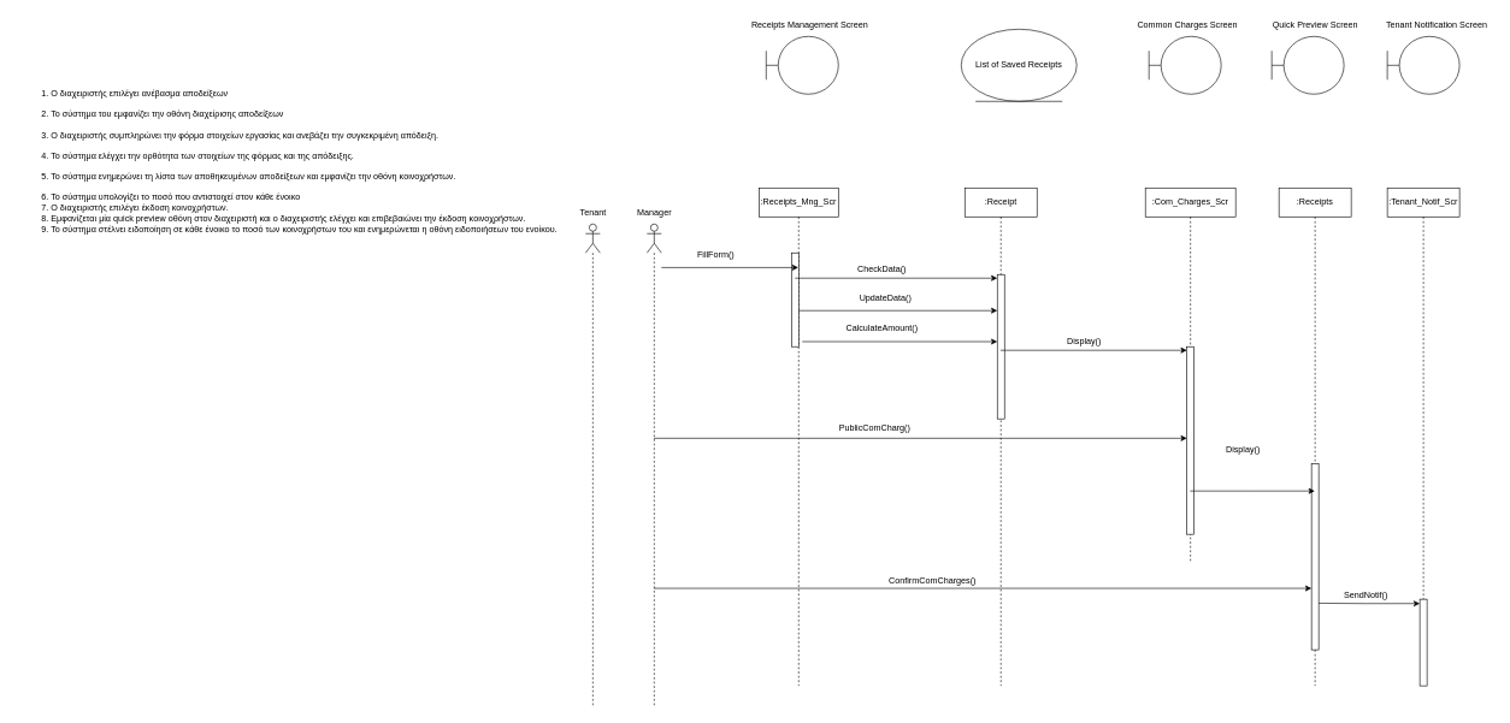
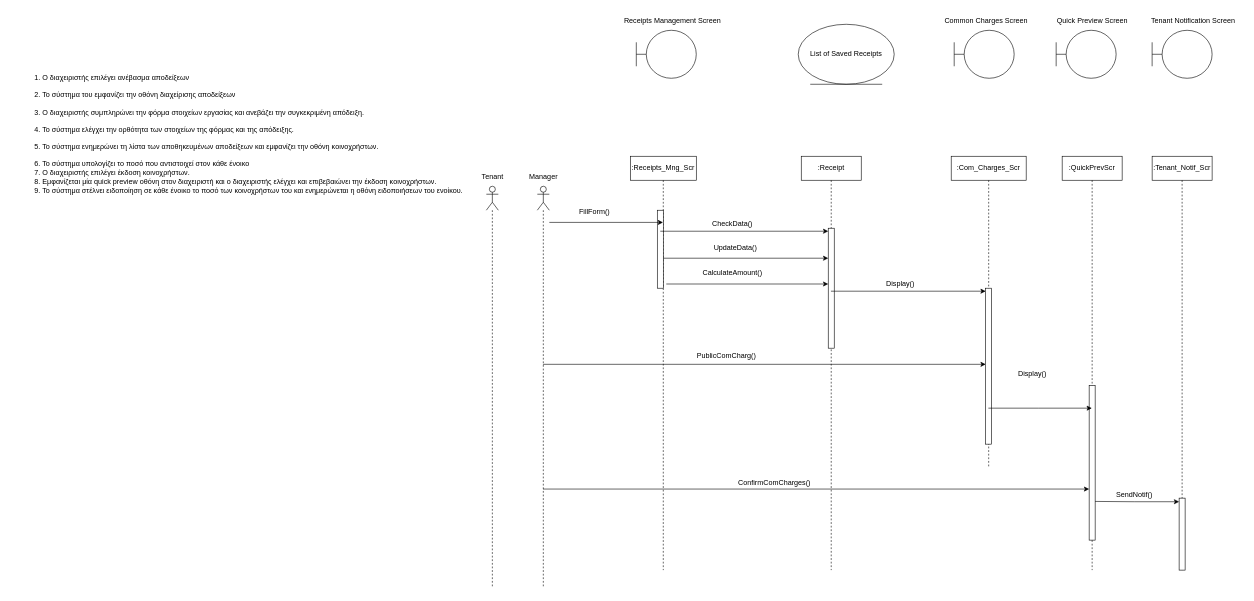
  <mxCell id="0" />
  <mxCell id="1" parent="0" />
  <mxCell id="2" value="&lt;br&gt;&lt;div&gt;&lt;ol style=&quot;margin-top: 0in;&quot; type=&quot;1&quot; start=&quot;1&quot;&gt;&lt;li style=&quot;text-align: left;&quot; class=&quot;MsoNormal&quot;&gt;&lt;span lang=&quot;EL&quot;&gt;Ο διαχειριστής επιλέγει&amp;nbsp;ανέβασμα αποδείξεων&lt;/span&gt;&lt;/li&gt;&lt;font style=&quot;color: light-dark(rgb(0, 0, 0), rgb(255, 255, 255));&quot;&gt;&lt;div style=&quot;text-align: left;&quot;&gt;&lt;br&gt;&lt;/div&gt;&lt;/font&gt;&lt;li style=&quot;text-align: left;&quot; class=&quot;MsoNormal&quot;&gt;&lt;span lang=&quot;EL&quot;&gt;Το σύστημα του εμφανίζει την οθόνη διαχείρισης αποδείξεων&lt;/span&gt;&lt;/li&gt;&lt;font style=&quot;color: light-dark(rgb(0, 0, 0), rgb(255, 255, 255));&quot;&gt;&lt;div style=&quot;text-align: left;&quot;&gt;&lt;br&gt;&lt;/div&gt;&lt;/font&gt;&lt;li style=&quot;text-align: left;&quot; class=&quot;MsoNormal&quot;&gt;&lt;span lang=&quot;EL&quot;&gt;Ο διαχειριστής συμπληρώνει την φόρμα&amp;nbsp;στοιχείων εργασίας&amp;nbsp;και ανεβάζει την συγκεκριμένη απόδειξη.&lt;/span&gt;&lt;/li&gt;&lt;font style=&quot;color: light-dark(rgb(0, 0, 0), rgb(255, 255, 255));&quot;&gt;&lt;div style=&quot;text-align: left;&quot;&gt;&lt;br&gt;&lt;/div&gt;&lt;/font&gt;&lt;li style=&quot;text-align: left;&quot; class=&quot;MsoNormal&quot;&gt;&lt;span lang=&quot;EL&quot;&gt;Το σύστημα ελέγχει την ορθότητα των στοιχείων της φόρμας και της απόδειξης.&lt;/span&gt;&lt;/li&gt;&lt;font style=&quot;color: light-dark(rgb(0, 0, 0), rgb(255, 255, 255));&quot;&gt;&lt;div style=&quot;text-align: left;&quot;&gt;&lt;br&gt;&lt;/div&gt;&lt;/font&gt;&lt;li style=&quot;text-align: left;&quot; class=&quot;MsoNormal&quot;&gt;&lt;font style=&quot;color: light-dark(rgb(0, 0, 0), rgb(255, 255, 255));&quot;&gt;&lt;span lang=&quot;EL&quot;&gt;Το σύστημα ενημερώνει τη&lt;/span&gt;&lt;span lang=&quot;EL&quot;&gt;&amp;nbsp;λίστα των αποθηκευμένων αποδείξεων&amp;nbsp;&lt;/span&gt;&lt;span lang=&quot;EL&quot;&gt;και εμφανίζει την οθόνη κοινοχρήστων&lt;/span&gt;&lt;span lang=&quot;EL&quot;&gt;. &amp;nbsp;&amp;nbsp;&amp;nbsp;&lt;/span&gt;&lt;/font&gt;&lt;/li&gt;&lt;font style=&quot;color: light-dark(rgb(0, 0, 0), rgb(255, 255, 255));&quot;&gt;&lt;div style=&quot;text-align: left;&quot;&gt;&lt;br&gt;&lt;/div&gt;&lt;/font&gt;&lt;li style=&quot;text-align: left;&quot; class=&quot;MsoNormal&quot;&gt;&lt;span lang=&quot;EL&quot;&gt;Το σύστημα υπολογίζει το ποσό που αντιστοιχεί στον κάθε ένοικο&lt;/span&gt;&lt;/li&gt;&lt;li style=&quot;text-align: left;&quot; class=&quot;MsoNormal&quot;&gt;&lt;font style=&quot;color: light-dark(rgb(0, 0, 0), rgb(255, 255, 255));&quot;&gt;Ο διαχειριστής&amp;nbsp;&lt;span style=&quot;background-color: transparent;&quot; lang=&quot;EL&quot;&gt;επιλέγει&lt;/span&gt;&lt;span style=&quot;background-color: transparent;&quot; lang=&quot;EL&quot;&gt;&amp;nbsp;έκδοση κοινοχρήστων.&lt;/span&gt;&lt;/font&gt;&lt;/li&gt;&lt;li style=&quot;text-align: left;&quot; class=&quot;MsoNormal&quot;&gt;&lt;font style=&quot;color: light-dark(rgb(0, 0, 0), rgb(255, 255, 255));&quot;&gt;Εμφανίζεται&lt;span style=&quot;background-color: transparent;&quot; lang=&quot;EL&quot;&gt;&amp;nbsp;&lt;/span&gt;&lt;span style=&quot;background-color: transparent;&quot; lang=&quot;EL&quot;&gt;μία&lt;/span&gt;&lt;span style=&quot;background-color: transparent;&quot; lang=&quot;EL&quot;&gt;&amp;nbsp;&lt;/span&gt;&lt;span style=&quot;background-color: transparent;&quot;&gt;quick&lt;/span&gt;&lt;span style=&quot;background-color: transparent;&quot;&gt;&amp;nbsp;&lt;/span&gt;&lt;span style=&quot;background-color: transparent;&quot;&gt;preview&lt;/span&gt;&lt;span style=&quot;background-color: transparent;&quot;&gt;&amp;nbsp;&lt;/span&gt;&lt;span style=&quot;background-color: transparent;&quot; lang=&quot;EL&quot;&gt;οθόνη&amp;nbsp;&lt;/span&gt;&lt;span style=&quot;background-color: transparent;&quot; lang=&quot;EL&quot;&gt;στον διαχειριστή και ο διαχειριστής ελέγχει και επιβεβαιώνει την έκδοση κοινοχρήστων.&lt;/span&gt;&lt;/font&gt;&lt;/li&gt;&lt;li style=&quot;text-align: left;&quot; class=&quot;MsoNormal&quot;&gt;&lt;font style=&quot;background-color: transparent; color: light-dark(rgb(0, 0, 0), rgb(255, 255, 255));&quot;&gt;Το σύστημα στέλνει ειδοποίηση σε κάθε ένοικο το ποσό&amp;nbsp;&lt;/font&gt;&lt;font style=&quot;background-color: transparent; color: light-dark(rgb(0, 0, 0), rgb(255, 255, 255));&quot;&gt;των κοινοχρήστων του&amp;nbsp;&lt;/font&gt;&lt;span style=&quot;background-color: transparent; color: light-dark(rgb(0, 0, 0), rgb(255, 255, 255));&quot;&gt;και ενημερώνεται η οθόνη ειδοποιήσεων του ενοίκου.&lt;/span&gt;&lt;/li&gt;&lt;/ol&gt;&lt;div style=&quot;text-align: left;&quot;&gt;&lt;span style=&quot;font-size: 12pt; line-height: 18.4px; font-family: Aptos, sans-serif;&quot; lang=&quot;EL&quot;&gt;&lt;span style=&quot;color: rgb(76, 148, 216);&quot;&gt;&lt;br&gt;&lt;/span&gt;&lt;/span&gt;&lt;/div&gt;&lt;div&gt;&lt;span style=&quot;font-size: 12pt; line-height: 18.4px; font-family: Aptos, sans-serif;&quot; lang=&quot;EL&quot;&gt;&lt;span style=&quot;color: rgb(76, 148, 216);&quot;&gt;&lt;br&gt;&lt;/span&gt;&lt;/span&gt;&lt;/div&gt;&lt;/div&gt;" style="text;html=1;align=center;verticalAlign=middle;resizable=0;points=[];autosize=1;strokeColor=none;fillColor=none;" vertex="1" parent="1"><mxGeometry y="100" width="760" height="280" as="geometry" x="20" /></mxCell>
  <mxCell id="3" value="" style="shape=umlBoundary;whiteSpace=wrap;html=1;" vertex="1" parent="1"><mxGeometry x="1060" y="50" width="100" height="80" as="geometry" /></mxCell>
  <mxCell id="4" value="Receipts Management Screen" style="text;html=1;align=center;verticalAlign=middle;resizable=1;points=[];autosize=1;strokeColor=none;fillColor=none;movable=1;rotatable=1;deletable=1;editable=1;locked=0;connectable=1;" vertex="1" parent="1"><mxGeometry x="1030" y="20" width="180" height="30" as="geometry" /></mxCell>
  <mxCell id="5" value="" style="shape=umlBoundary;whiteSpace=wrap;html=1;" vertex="1" parent="1"><mxGeometry x="1590" y="50" width="100" height="80" as="geometry" /></mxCell>
  <mxCell id="6" value="Common Charges Screen" style="text;html=1;align=center;verticalAlign=middle;resizable=0;points=[];autosize=1;strokeColor=none;fillColor=none;" vertex="1" parent="1"><mxGeometry x="1562.5" y="20" width="160" height="30" as="geometry" /></mxCell>
  <mxCell id="7" value="" style="shape=umlBoundary;whiteSpace=wrap;html=1;" vertex="1" parent="1"><mxGeometry x="1760" y="50" width="100" height="80" as="geometry" /></mxCell>
  <mxCell id="8" value="Quick Preview Screen" style="text;html=1;align=center;verticalAlign=middle;resizable=0;points=[];autosize=1;strokeColor=none;fillColor=none;" vertex="1" parent="1"><mxGeometry x="1750" y="20" width="140" height="30" as="geometry" /></mxCell>
  <mxCell id="9" value="" style="shape=umlBoundary;whiteSpace=wrap;html=1;" vertex="1" parent="1"><mxGeometry x="1920" y="50" width="100" height="80" as="geometry" /></mxCell>
  <mxCell id="10" value="Tenant Notification Screen" style="text;html=1;align=center;verticalAlign=middle;resizable=0;points=[];autosize=1;strokeColor=none;fillColor=none;" vertex="1" parent="1"><mxGeometry x="1907.5" y="20" width="160" height="30" as="geometry" /></mxCell>
  <mxCell id="11" value=":Receipts_Mng_Scr" style="shape=umlLifeline;perimeter=lifelinePerimeter;whiteSpace=wrap;html=1;container=1;dropTarget=0;collapsible=0;recursiveResize=0;outlineConnect=0;portConstraint=eastwest;newEdgeStyle={&quot;curved&quot;:0,&quot;rounded&quot;:0};" vertex="1" parent="1"><mxGeometry x="1050" y="260" width="110" height="690" as="geometry" /></mxCell>
  <mxCell id="12" value="" style="html=1;points=[[0,0,0,0,5],[0,1,0,0,-5],[1,0,0,0,5],[1,1,0,0,-5]];perimeter=orthogonalPerimeter;outlineConnect=0;targetShapes=umlLifeline;portConstraint=eastwest;newEdgeStyle={&quot;curved&quot;:0,&quot;rounded&quot;:0};" vertex="1" parent="11"><mxGeometry x="45" y="90" width="10" height="130" as="geometry" /></mxCell>
- <mxCell id="13" value=":Receipts" style="shape=umlLifeline;perimeter=lifelinePerimeter;whiteSpace=wrap;html=1;container=1;dropTarget=0;collapsible=0;recursiveResize=0;outlineConnect=0;portConstraint=eastwest;newEdgeStyle={&quot;curved&quot;:0,&quot;rounded&quot;:0};" vertex="1" parent="1"><mxGeometry x="1770" y="260" width="100" height="690" as="geometry" /></mxCell>
+ <mxCell id="13" value=":QuickPrevScr" style="shape=umlLifeline;perimeter=lifelinePerimeter;whiteSpace=wrap;html=1;container=1;dropTarget=0;collapsible=0;recursiveResize=0;outlineConnect=0;portConstraint=eastwest;newEdgeStyle={&quot;curved&quot;:0,&quot;rounded&quot;:0};" vertex="1" parent="1"><mxGeometry x="1770" y="260" width="100" height="690" as="geometry" /></mxCell>
  <mxCell id="14" value="" style="html=1;points=[[0,0,0,0,5],[0,0.25,0,0,0],[0,0.33,0,0,0],[0,0.5,0,0,0],[0,0.67,0,0,0],[0,0.75,0,0,0],[0,1,0,0,-5],[1,0,0,0,5],[1,0.25,0,0,0],[1,0.33,0,0,0],[1,0.5,0,0,0],[1,0.67,0,0,0],[1,0.75,0,0,0],[1,1,0,0,-5]];perimeter=orthogonalPerimeter;outlineConnect=0;targetShapes=umlLifeline;portConstraint=eastwest;newEdgeStyle={&quot;curved&quot;:0,&quot;rounded&quot;:0};" vertex="1" parent="13"><mxGeometry x="45" y="382" width="10" height="258" as="geometry" /></mxCell>
  <mxCell id="15" value=":Tenant_Notif_Scr" style="shape=umlLifeline;perimeter=lifelinePerimeter;whiteSpace=wrap;html=1;container=1;dropTarget=0;collapsible=0;recursiveResize=0;outlineConnect=0;portConstraint=eastwest;newEdgeStyle={&quot;curved&quot;:0,&quot;rounded&quot;:0};" vertex="1" parent="1"><mxGeometry x="1920" y="260" width="100" height="690" as="geometry" /></mxCell>
  <mxCell id="16" value="" style="html=1;points=[[0,0,0,0,5],[0,1,0,0,-5],[1,0,0,0,5],[1,1,0,0,-5]];perimeter=orthogonalPerimeter;outlineConnect=0;targetShapes=umlLifeline;portConstraint=eastwest;newEdgeStyle={&quot;curved&quot;:0,&quot;rounded&quot;:0};" vertex="1" parent="15"><mxGeometry x="45" y="570" width="10" height="120" as="geometry" /></mxCell>
  <mxCell id="17" value=":Com_Charges_Scr" style="shape=umlLifeline;perimeter=lifelinePerimeter;whiteSpace=wrap;html=1;container=1;dropTarget=0;collapsible=0;recursiveResize=0;outlineConnect=0;portConstraint=eastwest;newEdgeStyle={&quot;curved&quot;:0,&quot;rounded&quot;:0};" vertex="1" parent="1"><mxGeometry x="1585" y="260" width="125" height="520" as="geometry" /></mxCell>
  <mxCell id="18" value="" style="html=1;points=[[0,0,0,0,5],[0,1,0,0,-5],[1,0,0,0,5],[1,1,0,0,-5]];perimeter=orthogonalPerimeter;outlineConnect=0;targetShapes=umlLifeline;portConstraint=eastwest;newEdgeStyle={&quot;curved&quot;:0,&quot;rounded&quot;:0};" vertex="1" parent="17"><mxGeometry x="57.5" y="220" width="10" height="260" as="geometry" /></mxCell>
  <mxCell id="19" value="" style="shape=umlLifeline;perimeter=lifelinePerimeter;whiteSpace=wrap;html=1;container=1;dropTarget=0;collapsible=0;recursiveResize=0;outlineConnect=0;portConstraint=eastwest;newEdgeStyle={&quot;curved&quot;:0,&quot;rounded&quot;:0};participant=umlActor;points=[[1,0.09,0,0,0],[1,0.17,0,0,0],[1,0.18,0,0,0],[1,0.27,0,0,0],[1,0.33,0,0,0],[1,0.36,0,0,0],[1,0.45,0,0,0],[1,0.5,0,0,0],[1,0.55,0,0,0],[1,0.64,0,0,0],[1,0.67,0,0,0],[1,0.73,0,0,0],[1,0.82,0,0,0],[1,0.83,0,0,0],[1,0.91,0,0,0]];" vertex="1" parent="1"><mxGeometry x="895" y="310" width="20" height="670" as="geometry" /></mxCell>
  <mxCell id="20" value="" style="shape=umlLifeline;perimeter=lifelinePerimeter;whiteSpace=wrap;html=1;container=1;dropTarget=0;collapsible=0;recursiveResize=0;outlineConnect=0;portConstraint=eastwest;newEdgeStyle={&quot;curved&quot;:0,&quot;rounded&quot;:0};participant=umlActor;" vertex="1" parent="1"><mxGeometry x="810" y="310" width="20" height="670" as="geometry" /></mxCell>
  <mxCell id="21" value="Manager" style="text;html=1;align=center;verticalAlign=middle;resizable=0;points=[];autosize=1;strokeColor=none;fillColor=none;" vertex="1" parent="1"><mxGeometry x="870" y="280" width="70" height="30" as="geometry" /></mxCell>
  <mxCell id="22" value="Tenant" style="text;html=1;align=center;verticalAlign=middle;resizable=0;points=[];autosize=1;strokeColor=none;fillColor=none;" vertex="1" parent="1"><mxGeometry x="790" y="280" width="60" height="30" as="geometry" /></mxCell>
  <mxCell id="23" value="" style="endArrow=classic;html=1;rounded=0;exitX=1;exitY=0.09;exitDx=0;exitDy=0;exitPerimeter=0;" edge="1" parent="1" source="19" target="11"><mxGeometry width="50" height="50" relative="1" as="geometry"><mxPoint x="800" y="1090" as="sourcePoint" /><mxPoint x="990" y="370" as="targetPoint" /></mxGeometry></mxCell>
  <mxCell id="24" value="FillForm()" style="text;html=1;align=center;verticalAlign=middle;resizable=0;points=[];autosize=1;strokeColor=none;fillColor=none;" vertex="1" parent="1"><mxGeometry x="955" y="338" width="70" height="30" as="geometry" /></mxCell>
  <mxCell id="25" value="List of Saved Receipts" style="ellipse;shape=umlEntity;whiteSpace=wrap;html=1;" vertex="1" parent="1"><mxGeometry x="1330" y="40" width="160" height="100" as="geometry" /></mxCell>
  <mxCell id="26" value=":Receipt" style="shape=umlLifeline;perimeter=lifelinePerimeter;whiteSpace=wrap;html=1;container=1;dropTarget=0;collapsible=0;recursiveResize=0;outlineConnect=0;portConstraint=eastwest;newEdgeStyle={&quot;curved&quot;:0,&quot;rounded&quot;:0};" vertex="1" parent="1"><mxGeometry x="1335" y="260" width="100" height="690" as="geometry" /></mxCell>
  <mxCell id="27" value="" style="html=1;points=[[0,0,0,0,5],[0,1,0,0,-5],[1,0,0,0,5],[1,1,0,0,-5]];perimeter=orthogonalPerimeter;outlineConnect=0;targetShapes=umlLifeline;portConstraint=eastwest;newEdgeStyle={&quot;curved&quot;:0,&quot;rounded&quot;:0};" vertex="1" parent="26"><mxGeometry x="45" y="120" width="10" height="200" as="geometry" /></mxCell>
  <mxCell id="28" value="" style="endArrow=classic;html=1;rounded=0;entryX=0;entryY=0;entryDx=0;entryDy=5;entryPerimeter=0;" edge="1" parent="1" target="27"><mxGeometry width="50" height="50" relative="1" as="geometry"><mxPoint x="1100" y="385" as="sourcePoint" /><mxPoint x="1325" y="390" as="targetPoint" /></mxGeometry></mxCell>
  <mxCell id="29" value="CheckData()" style="text;html=1;align=center;verticalAlign=middle;resizable=0;points=[];autosize=1;strokeColor=none;fillColor=none;rotation=0;" vertex="1" parent="1"><mxGeometry x="1175" y="358" width="90" height="30" as="geometry" /></mxCell>
  <mxCell id="30" value="" style="endArrow=classic;html=1;rounded=0;" edge="1" parent="1" target="27"><mxGeometry width="50" height="50" relative="1" as="geometry"><mxPoint x="1110" y="473" as="sourcePoint" /><mxPoint x="1362.5" y="473" as="targetPoint" /></mxGeometry></mxCell>
  <mxCell id="31" value="" style="endArrow=classic;html=1;rounded=0;entryX=0;entryY=0;entryDx=0;entryDy=5;entryPerimeter=0;" edge="1" parent="1" source="12"><mxGeometry width="50" height="50" relative="1" as="geometry"><mxPoint x="1120" y="430" as="sourcePoint" /><mxPoint x="1380" y="430" as="targetPoint" /></mxGeometry></mxCell>
  <mxCell id="32" value="UpdateData()" style="text;html=1;align=center;verticalAlign=middle;resizable=0;points=[];autosize=1;strokeColor=none;fillColor=none;" vertex="1" parent="1"><mxGeometry x="1175" y="398" width="100" height="30" as="geometry" /></mxCell>
  <mxCell id="33" value="CalculateAmount()" style="text;html=1;align=center;verticalAlign=middle;resizable=0;points=[];autosize=1;strokeColor=none;fillColor=none;" vertex="1" parent="1"><mxGeometry x="1160" y="440" width="120" height="30" as="geometry" /></mxCell>
  <mxCell id="34" value="" style="endArrow=classic;html=1;rounded=0;entryX=0;entryY=0;entryDx=0;entryDy=5;entryPerimeter=0;" edge="1" parent="1" source="26" target="18"><mxGeometry width="50" height="50" relative="1" as="geometry"><mxPoint x="1410" y="490" as="sourcePoint" /><mxPoint x="1630" y="490" as="targetPoint" /></mxGeometry></mxCell>
  <mxCell id="35" value="Display()" style="text;html=1;align=center;verticalAlign=middle;resizable=0;points=[];autosize=1;strokeColor=none;fillColor=none;" vertex="1" parent="1"><mxGeometry x="1465" y="458" width="70" height="30" as="geometry" /></mxCell>
  <mxCell id="36" value="" style="endArrow=classic;html=1;rounded=0;" edge="1" parent="1"><mxGeometry width="50" height="50" relative="1" as="geometry"><mxPoint x="904.389" y="606.89" as="sourcePoint" /><mxPoint x="1642.5" y="606.89" as="targetPoint" /></mxGeometry></mxCell>
  <mxCell id="37" value="PublicComCharg()" style="text;html=1;align=center;verticalAlign=middle;resizable=0;points=[];autosize=1;strokeColor=none;fillColor=none;" vertex="1" parent="1"><mxGeometry x="1150" y="578" width="120" height="30" as="geometry" /></mxCell>
  <mxCell id="38" value="" style="endArrow=classic;html=1;rounded=0;" edge="1" parent="1" source="17" target="13"><mxGeometry width="50" height="50" relative="1" as="geometry"><mxPoint x="1750" y="720" as="sourcePoint" /><mxPoint x="1750" y="600" as="targetPoint" /><Array as="points"><mxPoint x="1730" y="680" /></Array></mxGeometry></mxCell>
  <mxCell id="39" value="Display()" style="text;html=1;align=center;verticalAlign=middle;resizable=0;points=[];autosize=1;strokeColor=none;fillColor=none;" vertex="1" parent="1"><mxGeometry x="1685" y="608" width="70" height="30" as="geometry" /></mxCell>
  <mxCell id="40" value="" style="endArrow=classic;html=1;rounded=0;entryX=0;entryY=0.67;entryDx=0;entryDy=0;entryPerimeter=0;" edge="1" parent="1" source="19" target="14"><mxGeometry width="50" height="50" relative="1" as="geometry"><mxPoint x="914.999" y="840" as="sourcePoint" /><mxPoint x="1825" y="895" as="targetPoint" /></mxGeometry></mxCell>
  <mxCell id="41" value="ConfirmComCharges()" style="text;html=1;align=center;verticalAlign=middle;resizable=0;points=[];autosize=1;strokeColor=none;fillColor=none;" vertex="1" parent="1"><mxGeometry x="1220" y="790" width="140" height="30" as="geometry" /></mxCell>
  <mxCell id="42" value="" style="endArrow=classic;html=1;rounded=0;exitX=1;exitY=0.75;exitDx=0;exitDy=0;exitPerimeter=0;" edge="1" parent="1" source="14" target="16"><mxGeometry width="50" height="50" relative="1" as="geometry"><mxPoint x="2120" y="740" as="sourcePoint" /><mxPoint x="2293" y="740" as="targetPoint" /><Array as="points"><mxPoint x="1890" y="836" /></Array></mxGeometry></mxCell>
  <mxCell id="43" value="SendNotif()" style="text;html=1;align=center;verticalAlign=middle;resizable=0;points=[];autosize=1;strokeColor=none;fillColor=none;" vertex="1" parent="1"><mxGeometry x="1850" y="810" width="80" height="30" as="geometry" /></mxCell>
